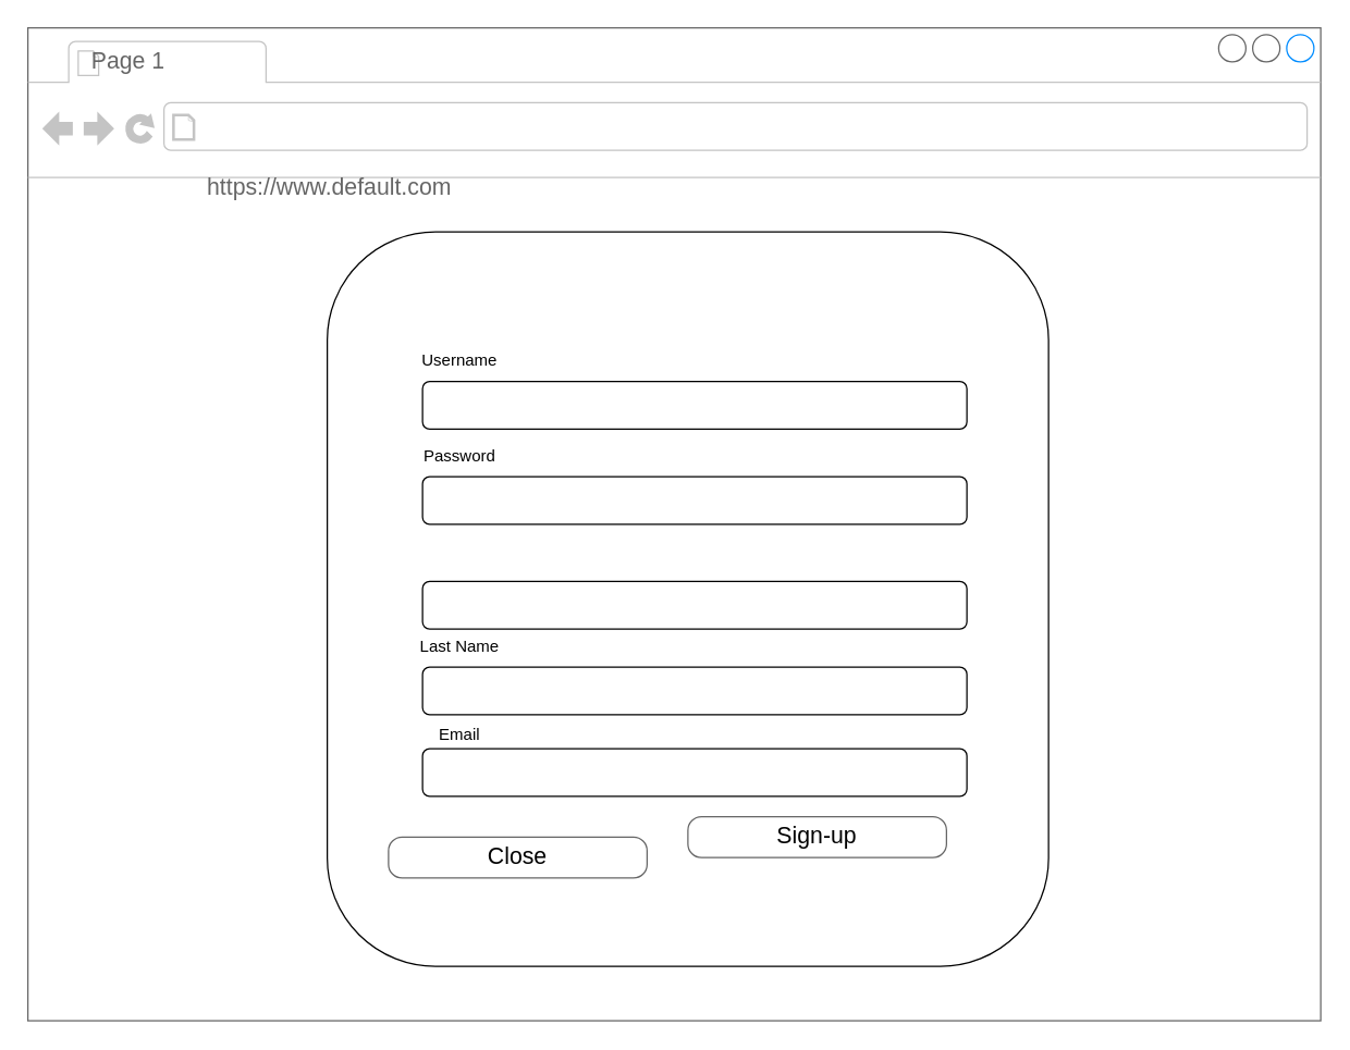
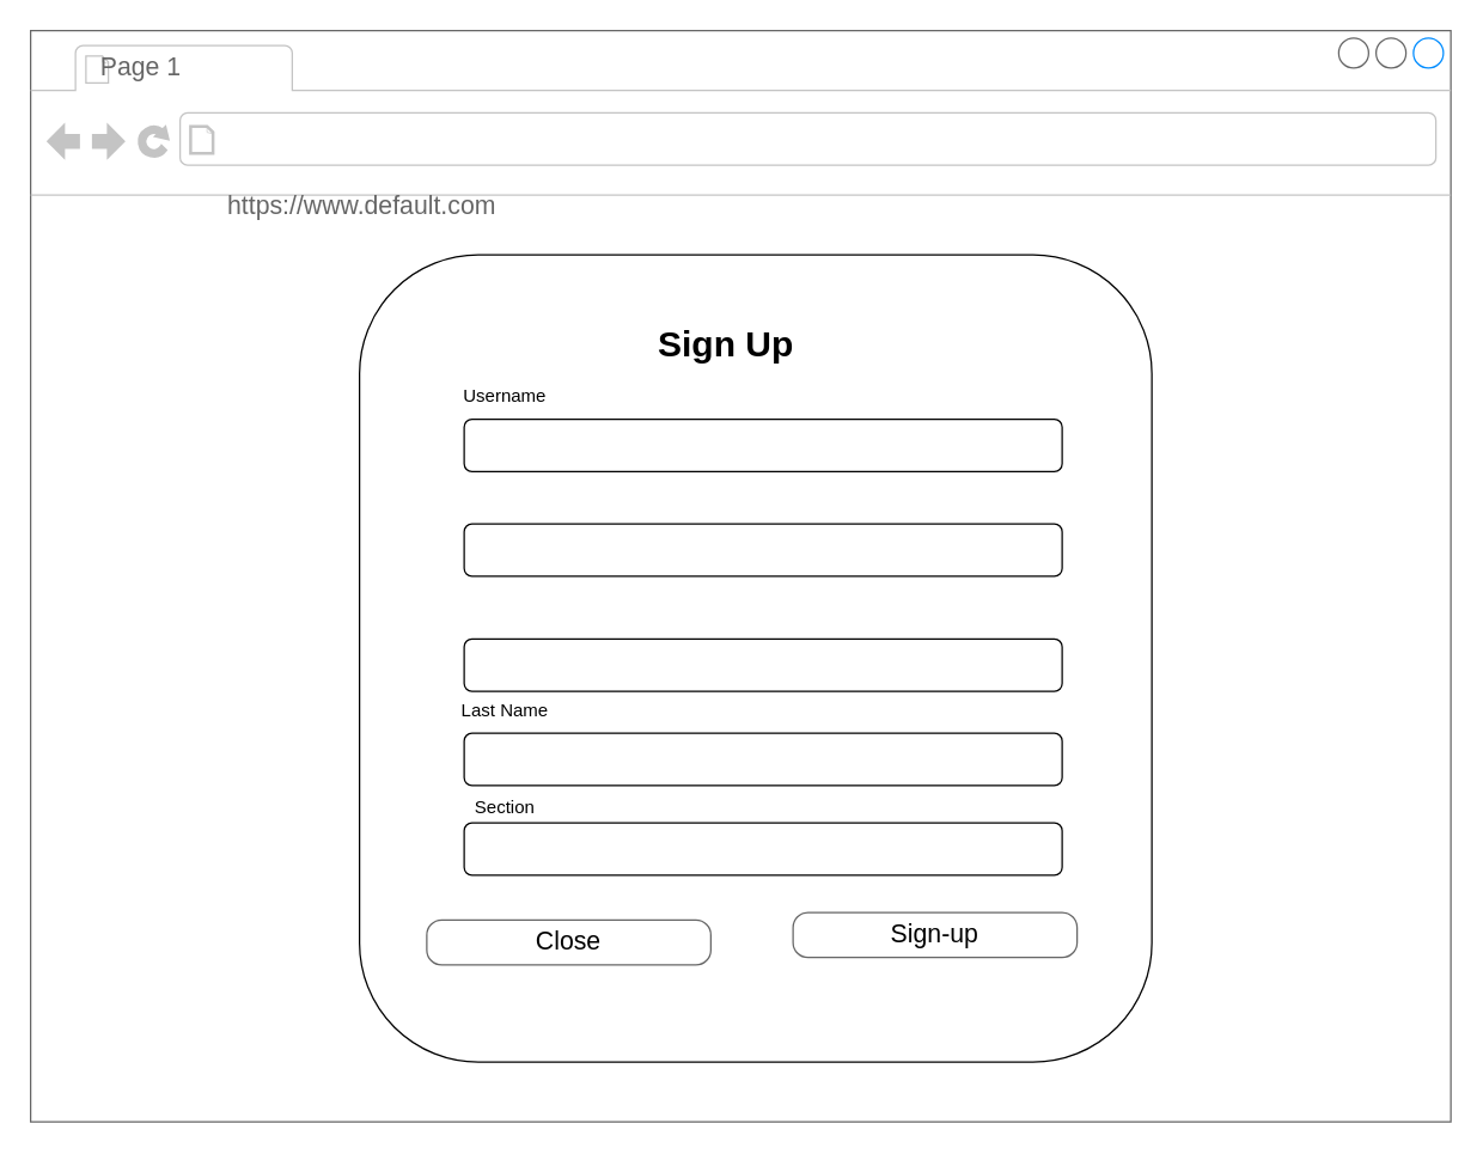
  <mxCell id="0" />
  <mxCell id="1" parent="0" />
  <mxCell id="2" value="" style="strokeWidth=1;shadow=0;dashed=0;align=center;html=1;shape=mxgraph.mockup.containers.browserWindow;rSize=0;strokeColor=#666666;mainText=,;recursiveResize=0;rounded=0;labelBackgroundColor=none;fontFamily=Verdana;fontSize=12" parent="1" vertex="1"><mxGeometry x="20" y="20" width="950" height="730" as="geometry" /></mxCell>
  <mxCell id="3" value="Page 1" style="strokeWidth=1;shadow=0;dashed=0;align=center;html=1;shape=mxgraph.mockup.containers.anchor;fontSize=17;fontColor=#666666;align=left;" parent="2" vertex="1"><mxGeometry x="45" y="12" width="110" height="26" as="geometry" /></mxCell>
  <mxCell id="4" value="https://www.default.com" style="strokeWidth=1;shadow=0;dashed=0;align=center;html=1;shape=mxgraph.mockup.containers.anchor;rSize=0;fontSize=17;fontColor=#666666;align=left;" parent="2" vertex="1"><mxGeometry x="130" y="105" width="250" height="26" as="geometry" /></mxCell>
  <mxCell id="5" value="Section 1" style="text;html=1;points=[];align=left;verticalAlign=top;spacingTop=-4;fontSize=15;fontFamily=Verdana" parent="2" vertex="1"><mxGeometry x="350" y="230" width="170" height="30" as="geometry" /></mxCell>
  <mxCell id="6" value="" style="rounded=1;whiteSpace=wrap;html=1;" parent="2" vertex="1"><mxGeometry x="220" y="150" width="530" height="540" as="geometry" /></mxCell>
  <mxCell id="7" value="Close" style="strokeWidth=1;shadow=0;dashed=0;align=center;html=1;shape=mxgraph.mockup.buttons.button;strokeColor=#666666;mainText=;buttonStyle=round;fontSize=17;fontStyle=0;fillColor=none;whiteSpace=wrap;rounded=0;labelBackgroundColor=none;" parent="2" vertex="1"><mxGeometry x="265" y="595" width="190" height="30" as="geometry" /></mxCell>
- <mxCell id="8" value="Sign-up" style="strokeWidth=1;shadow=0;dashed=0;align=center;html=1;shape=mxgraph.mockup.buttons.button;strokeColor=#666666;mainText=;buttonStyle=round;fontSize=17;fontStyle=0;fillColor=none;whiteSpace=wrap;rounded=0;labelBackgroundColor=none;" parent="2" vertex="1"><mxGeometry x="485" y="580" width="190" height="30" as="geometry" /></mxCell>
+ <mxCell id="8" value="Sign-up" style="strokeWidth=1;shadow=0;dashed=0;align=center;html=1;shape=mxgraph.mockup.buttons.button;strokeColor=#666666;mainText=;buttonStyle=round;fontSize=17;fontStyle=0;fillColor=none;whiteSpace=wrap;rounded=0;labelBackgroundColor=none;" parent="2" vertex="1"><mxGeometry x="510" y="590" width="190" height="30" as="geometry" /></mxCell>
  <mxCell id="9" value="" style="rounded=1;whiteSpace=wrap;html=1;" parent="2" vertex="1"><mxGeometry x="290" y="260" width="400" height="35" as="geometry" /></mxCell>
+ <mxCell id="10" value="&lt;h1&gt;&lt;span&gt;Sign Up&amp;nbsp;&lt;/span&gt;&lt;br&gt;&lt;/h1&gt;" style="text;html=1;strokeColor=none;fillColor=none;spacing=5;spacingTop=-20;whiteSpace=wrap;overflow=hidden;rounded=0;" parent="2" vertex="1"><mxGeometry x="415" y="190" width="190" height="40" as="geometry" /></mxCell>
  <mxCell id="11" value="Username" style="text;html=1;strokeColor=none;fillColor=none;align=center;verticalAlign=middle;whiteSpace=wrap;rounded=0;" parent="2" vertex="1"><mxGeometry x="240" y="230" width="155" height="30" as="geometry" /></mxCell>
- <mxCell id="12" value="Password" style="text;html=1;strokeColor=none;fillColor=none;align=center;verticalAlign=middle;whiteSpace=wrap;rounded=0;" parent="2" vertex="1"><mxGeometry x="240" y="300" width="155" height="30" as="geometry" /></mxCell>
  <mxCell id="13" value="" style="rounded=1;whiteSpace=wrap;html=1;" parent="2" vertex="1"><mxGeometry x="290" y="330" width="400" height="35" as="geometry" /></mxCell>
  <mxCell id="14" value="" style="rounded=1;whiteSpace=wrap;html=1;" vertex="1" parent="2"><mxGeometry x="290" y="407" width="400" height="35" as="geometry" /></mxCell>
  <mxCell id="15" value="" style="rounded=1;whiteSpace=wrap;html=1;" vertex="1" parent="2"><mxGeometry x="290" y="470" width="400" height="35" as="geometry" /></mxCell>
  <mxCell id="16" value="Last Name" style="text;html=1;strokeColor=none;fillColor=none;align=center;verticalAlign=middle;whiteSpace=wrap;rounded=0;" vertex="1" parent="2"><mxGeometry x="240" y="440" width="155" height="30" as="geometry" /></mxCell>
  <mxCell id="17" value="" style="rounded=1;whiteSpace=wrap;html=1;" vertex="1" parent="2"><mxGeometry x="290" y="530" width="400" height="35" as="geometry" /></mxCell>
- <mxCell id="18" value="Email" style="text;html=1;strokeColor=none;fillColor=none;align=center;verticalAlign=middle;whiteSpace=wrap;rounded=0;" vertex="1" parent="2"><mxGeometry x="240" y="505" width="155" height="30" as="geometry" /></mxCell>
+ <mxCell id="18" value="Section" style="text;html=1;strokeColor=none;fillColor=none;align=center;verticalAlign=middle;whiteSpace=wrap;rounded=0;" vertex="1" parent="2"><mxGeometry x="240" y="505" width="155" height="30" as="geometry" /></mxCell>
